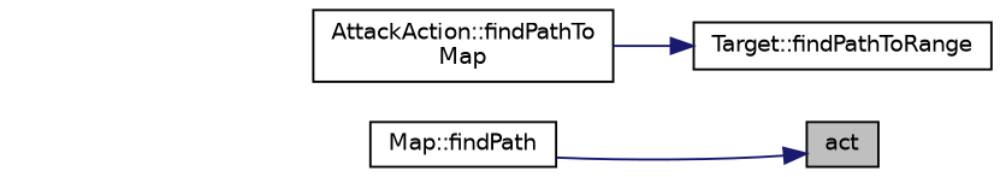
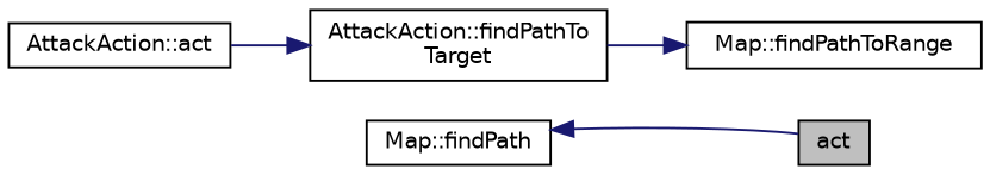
  digraph {
    rankdir=RL
    node [color=black fillcolor=white fontname=Helvetica fontsize=10 shape=record style=filled]
    edge [color=midnightblue dir=back fontname=Helvetica fontsize=10 labelfontname=Helvetica labelfontsize=10 style=solid]
    n1 [fillcolor=grey75 fontcolor=black height=0.2 label=act width=0.4]
    n2 [height=0.2 label="Map::findPath" width=0.4]
-   n3 [height=0.2 label="Target::findPathToRange" width=0.4]
-   n4 [height=0.2 label="AttackAction::findPathTo\lMap" width=0.4]
-   n1 -> n2
+   n3 [height=0.2 label="Map::findPathToRange" width=0.4]
+   n4 [height=0.2 label="AttackAction::findPathTo\lTarget" width=0.4]
+   n5 [height=0.2 label="AttackAction::act" width=0.4]
+   n2 -> n1
    n3 -> n4
+   n4 -> n5
  }
